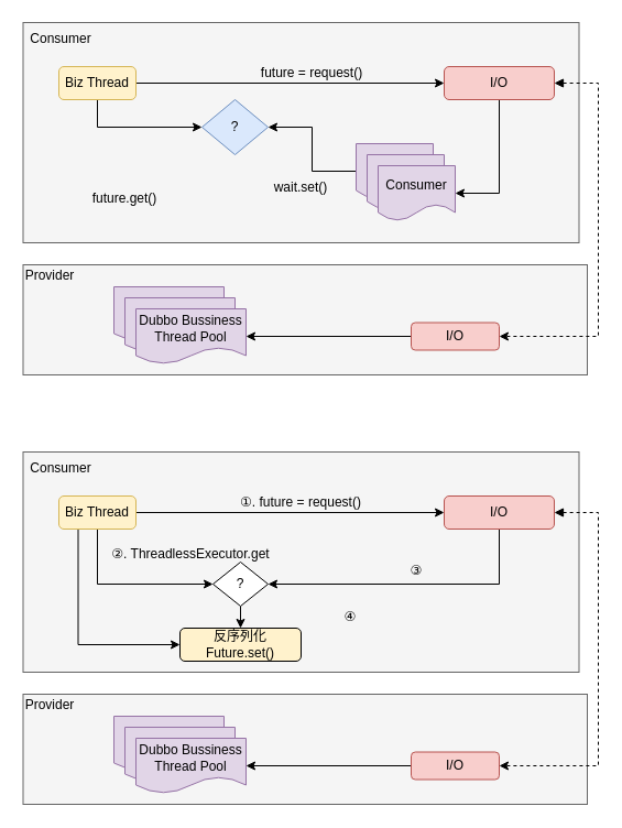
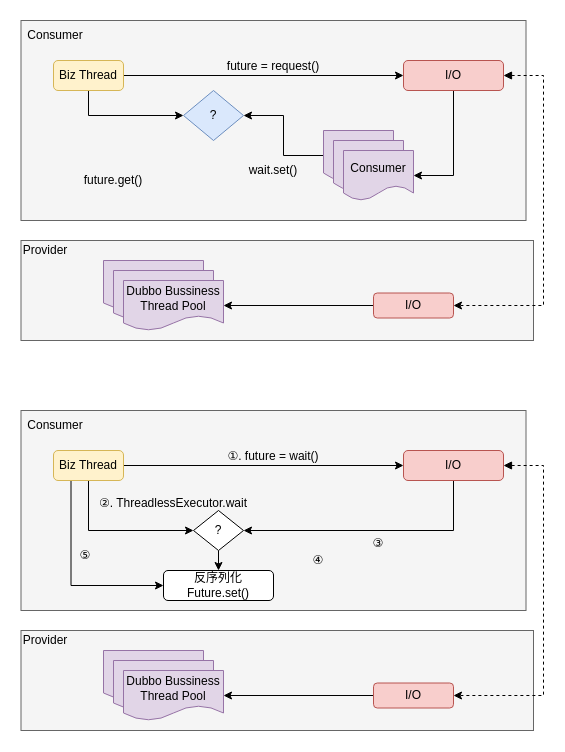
  <mxCell id="0" />
  <mxCell id="1" parent="0" />
  <mxCell id="2" value="" style="rounded=0;whiteSpace=wrap;html=1;fillColor=#f5f5f5;strokeColor=#666666;fontColor=#333333;" vertex="1" parent="1"><mxGeometry x="20.5" y="240" width="512.5" height="100" as="geometry" /></mxCell>
  <mxCell id="3" value="" style="rounded=0;whiteSpace=wrap;html=1;fillColor=#f5f5f5;strokeColor=#666666;fontColor=#333333;" vertex="1" parent="1"><mxGeometry x="20.5" y="20" width="505" height="200" as="geometry" /></mxCell>
  <mxCell id="4" value="Consumer" style="text;html=1;strokeColor=none;fillColor=none;align=center;verticalAlign=middle;whiteSpace=wrap;rounded=0;" vertex="1" parent="1"><mxGeometry x="25" y="25" width="60" height="20" as="geometry" /></mxCell>
  <mxCell id="5" style="edgeStyle=orthogonalEdgeStyle;rounded=0;orthogonalLoop=1;jettySize=auto;html=1;exitX=1;exitY=0.5;exitDx=0;exitDy=0;entryX=0;entryY=0.5;entryDx=0;entryDy=0;" edge="1" parent="1" source="7" target="10"><mxGeometry relative="1" as="geometry" /></mxCell>
  <mxCell id="6" style="edgeStyle=orthogonalEdgeStyle;rounded=0;orthogonalLoop=1;jettySize=auto;html=1;exitX=0.5;exitY=1;exitDx=0;exitDy=0;entryX=0;entryY=0.5;entryDx=0;entryDy=0;" edge="1" parent="1" source="7" target="16"><mxGeometry relative="1" as="geometry" /></mxCell>
  <mxCell id="7" value="Biz Thread" style="rounded=1;whiteSpace=wrap;html=1;fillColor=#fff2cc;strokeColor=#d6b656;" vertex="1" parent="1"><mxGeometry x="53" y="60" width="70" height="30" as="geometry" /></mxCell>
  <mxCell id="8" style="edgeStyle=orthogonalEdgeStyle;rounded=0;orthogonalLoop=1;jettySize=auto;html=1;exitX=0.5;exitY=1;exitDx=0;exitDy=0;entryX=1;entryY=0.5;entryDx=0;entryDy=0;" edge="1" parent="1" source="10" target="15"><mxGeometry relative="1" as="geometry" /></mxCell>
  <mxCell id="9" style="edgeStyle=orthogonalEdgeStyle;rounded=0;orthogonalLoop=1;jettySize=auto;html=1;exitX=1;exitY=0.5;exitDx=0;exitDy=0;entryX=1;entryY=0.5;entryDx=0;entryDy=0;dashed=1;startArrow=block;startFill=1;" edge="1" parent="1" source="10" target="24"><mxGeometry relative="1" as="geometry"><Array as="points"><mxPoint x="543" y="75" /><mxPoint x="543" y="305" /></Array></mxGeometry></mxCell>
  <mxCell id="10" value="I/O" style="rounded=1;whiteSpace=wrap;html=1;fillColor=#f8cecc;strokeColor=#b85450;" vertex="1" parent="1"><mxGeometry x="403" y="60" width="100" height="30" as="geometry" /></mxCell>
- <mxCell id="11" value="future = request()" style="text;html=1;strokeColor=none;fillColor=none;align=center;verticalAlign=middle;whiteSpace=wrap;rounded=0;" vertex="1" parent="1"><mxGeometry x="223" y="56" width="120" height="20" as="geometry" /></mxCell>
+ <mxCell id="11" value="future = request()" style="text;html=1;strokeColor=none;fillColor=none;align=center;verticalAlign=middle;whiteSpace=wrap;rounded=0;" vertex="1" parent="1"><mxGeometry x="213" y="56" width="120" height="20" as="geometry" /></mxCell>
  <mxCell id="12" style="edgeStyle=orthogonalEdgeStyle;rounded=0;orthogonalLoop=1;jettySize=auto;html=1;exitX=0;exitY=0.5;exitDx=0;exitDy=0;entryX=1;entryY=0.5;entryDx=0;entryDy=0;" edge="1" parent="1" source="13" target="16"><mxGeometry relative="1" as="geometry" /></mxCell>
  <mxCell id="13" value="" style="shape=document;whiteSpace=wrap;html=1;boundedLbl=1;fillColor=#e1d5e7;strokeColor=#9673a6;" vertex="1" parent="1"><mxGeometry x="323" y="130" width="70" height="50" as="geometry" /></mxCell>
  <mxCell id="14" value="" style="shape=document;whiteSpace=wrap;html=1;boundedLbl=1;fillColor=#e1d5e7;strokeColor=#9673a6;" vertex="1" parent="1"><mxGeometry x="333" y="140" width="70" height="50" as="geometry" /></mxCell>
  <mxCell id="15" value="Consumer" style="shape=document;whiteSpace=wrap;html=1;boundedLbl=1;fillColor=#e1d5e7;strokeColor=#9673a6;" vertex="1" parent="1"><mxGeometry x="343" y="150" width="70" height="50" as="geometry" /></mxCell>
  <mxCell id="16" value="?" style="rhombus;whiteSpace=wrap;html=1;fillColor=#dae8fc;strokeColor=#6c8ebf;" vertex="1" parent="1"><mxGeometry x="183" y="90" width="60" height="50" as="geometry" /></mxCell>
  <mxCell id="17" value="future.get()" style="text;html=1;strokeColor=none;fillColor=none;align=center;verticalAlign=middle;whiteSpace=wrap;rounded=0;" vertex="1" parent="1"><mxGeometry x="93" y="170" width="40" height="20" as="geometry" /></mxCell>
  <mxCell id="18" value="wait.set()" style="text;html=1;strokeColor=none;fillColor=none;align=center;verticalAlign=middle;whiteSpace=wrap;rounded=0;" vertex="1" parent="1"><mxGeometry x="253" y="160" width="40" height="20" as="geometry" /></mxCell>
  <mxCell id="19" value="Provider" style="text;html=1;strokeColor=none;fillColor=none;align=center;verticalAlign=middle;whiteSpace=wrap;rounded=0;" vertex="1" parent="1"><mxGeometry x="25" y="240" width="40" height="20" as="geometry" /></mxCell>
  <mxCell id="20" value="" style="shape=document;whiteSpace=wrap;html=1;boundedLbl=1;fillColor=#e1d5e7;strokeColor=#9673a6;" vertex="1" parent="1"><mxGeometry x="103" y="260" width="100" height="50" as="geometry" /></mxCell>
  <mxCell id="21" value="" style="shape=document;whiteSpace=wrap;html=1;boundedLbl=1;fillColor=#e1d5e7;strokeColor=#9673a6;" vertex="1" parent="1"><mxGeometry x="113" y="270" width="100" height="50" as="geometry" /></mxCell>
  <mxCell id="22" value="Dubbo Bussiness&lt;br&gt;Thread Pool" style="shape=document;whiteSpace=wrap;html=1;boundedLbl=1;fillColor=#e1d5e7;strokeColor=#9673a6;" vertex="1" parent="1"><mxGeometry x="123" y="280" width="100" height="50" as="geometry" /></mxCell>
  <mxCell id="23" style="edgeStyle=orthogonalEdgeStyle;rounded=0;orthogonalLoop=1;jettySize=auto;html=1;exitX=0;exitY=0.5;exitDx=0;exitDy=0;entryX=1;entryY=0.5;entryDx=0;entryDy=0;" edge="1" parent="1" source="24" target="22"><mxGeometry relative="1" as="geometry" /></mxCell>
  <mxCell id="24" value="I/O" style="rounded=1;whiteSpace=wrap;html=1;fillColor=#f8cecc;strokeColor=#b85450;" vertex="1" parent="1"><mxGeometry x="373" y="292.5" width="80" height="25" as="geometry" /></mxCell>
  <mxCell id="25" value="" style="rounded=0;whiteSpace=wrap;html=1;fillColor=#f5f5f5;strokeColor=#666666;fontColor=#333333;" vertex="1" parent="1"><mxGeometry x="20.5" y="630" width="512.5" height="100" as="geometry" /></mxCell>
  <mxCell id="26" value="" style="rounded=0;whiteSpace=wrap;html=1;fillColor=#f5f5f5;strokeColor=#666666;fontColor=#333333;" vertex="1" parent="1"><mxGeometry x="20.5" y="410" width="505" height="200" as="geometry" /></mxCell>
  <mxCell id="27" value="Consumer" style="text;html=1;strokeColor=none;fillColor=none;align=center;verticalAlign=middle;whiteSpace=wrap;rounded=0;" vertex="1" parent="1"><mxGeometry x="25" y="415" width="60" height="20" as="geometry" /></mxCell>
  <mxCell id="28" style="edgeStyle=orthogonalEdgeStyle;rounded=0;orthogonalLoop=1;jettySize=auto;html=1;exitX=1;exitY=0.5;exitDx=0;exitDy=0;entryX=0;entryY=0.5;entryDx=0;entryDy=0;" edge="1" parent="1" source="31" target="34"><mxGeometry relative="1" as="geometry" /></mxCell>
  <mxCell id="29" style="edgeStyle=orthogonalEdgeStyle;rounded=0;orthogonalLoop=1;jettySize=auto;html=1;exitX=0.5;exitY=1;exitDx=0;exitDy=0;entryX=0;entryY=0.5;entryDx=0;entryDy=0;startArrow=none;startFill=0;" edge="1" parent="1" source="31" target="43"><mxGeometry relative="1" as="geometry" /></mxCell>
  <mxCell id="30" style="edgeStyle=orthogonalEdgeStyle;rounded=0;orthogonalLoop=1;jettySize=auto;html=1;exitX=0.25;exitY=1;exitDx=0;exitDy=0;entryX=0;entryY=0.5;entryDx=0;entryDy=0;startArrow=none;startFill=0;" edge="1" parent="1" source="31" target="46"><mxGeometry relative="1" as="geometry" /></mxCell>
  <mxCell id="31" value="Biz Thread" style="rounded=1;whiteSpace=wrap;html=1;fillColor=#fff2cc;strokeColor=#d6b656;" vertex="1" parent="1"><mxGeometry x="53" y="450" width="70" height="30" as="geometry" /></mxCell>
  <mxCell id="32" style="edgeStyle=orthogonalEdgeStyle;rounded=0;orthogonalLoop=1;jettySize=auto;html=1;exitX=1;exitY=0.5;exitDx=0;exitDy=0;entryX=1;entryY=0.5;entryDx=0;entryDy=0;dashed=1;startArrow=block;startFill=1;" edge="1" parent="1" source="34" target="41"><mxGeometry relative="1" as="geometry"><Array as="points"><mxPoint x="543" y="465" /><mxPoint x="543" y="695" /></Array></mxGeometry></mxCell>
  <mxCell id="33" style="edgeStyle=orthogonalEdgeStyle;rounded=0;orthogonalLoop=1;jettySize=auto;html=1;exitX=0.5;exitY=1;exitDx=0;exitDy=0;startArrow=none;startFill=0;entryX=1;entryY=0.5;entryDx=0;entryDy=0;" edge="1" parent="1" source="34" target="43"><mxGeometry relative="1" as="geometry" /></mxCell>
  <mxCell id="34" value="I/O" style="rounded=1;whiteSpace=wrap;html=1;fillColor=#f8cecc;strokeColor=#b85450;" vertex="1" parent="1"><mxGeometry x="403" y="450" width="100" height="30" as="geometry" /></mxCell>
- <mxCell id="35" value="①. future = request()" style="text;html=1;strokeColor=none;fillColor=none;align=center;verticalAlign=middle;whiteSpace=wrap;rounded=0;" vertex="1" parent="1"><mxGeometry x="213" y="446" width="120" height="20" as="geometry" /></mxCell>
+ <mxCell id="35" value="①. future = wait()" style="text;html=1;strokeColor=none;fillColor=none;align=center;verticalAlign=middle;whiteSpace=wrap;rounded=0;" vertex="1" parent="1"><mxGeometry x="213" y="446" width="120" height="20" as="geometry" /></mxCell>
  <mxCell id="36" value="Provider" style="text;html=1;strokeColor=none;fillColor=none;align=center;verticalAlign=middle;whiteSpace=wrap;rounded=0;" vertex="1" parent="1"><mxGeometry x="25" y="630" width="40" height="20" as="geometry" /></mxCell>
  <mxCell id="37" value="" style="shape=document;whiteSpace=wrap;html=1;boundedLbl=1;fillColor=#e1d5e7;strokeColor=#9673a6;" vertex="1" parent="1"><mxGeometry x="103" y="650" width="100" height="50" as="geometry" /></mxCell>
  <mxCell id="38" value="" style="shape=document;whiteSpace=wrap;html=1;boundedLbl=1;fillColor=#e1d5e7;strokeColor=#9673a6;" vertex="1" parent="1"><mxGeometry x="113" y="660" width="100" height="50" as="geometry" /></mxCell>
  <mxCell id="39" value="Dubbo Bussiness&lt;br&gt;Thread Pool" style="shape=document;whiteSpace=wrap;html=1;boundedLbl=1;fillColor=#e1d5e7;strokeColor=#9673a6;" vertex="1" parent="1"><mxGeometry x="123" y="670" width="100" height="50" as="geometry" /></mxCell>
  <mxCell id="40" style="edgeStyle=orthogonalEdgeStyle;rounded=0;orthogonalLoop=1;jettySize=auto;html=1;exitX=0;exitY=0.5;exitDx=0;exitDy=0;entryX=1;entryY=0.5;entryDx=0;entryDy=0;" edge="1" parent="1" source="41" target="39"><mxGeometry relative="1" as="geometry" /></mxCell>
  <mxCell id="41" value="I/O" style="rounded=1;whiteSpace=wrap;html=1;fillColor=#f8cecc;strokeColor=#b85450;" vertex="1" parent="1"><mxGeometry x="373" y="682.5" width="80" height="25" as="geometry" /></mxCell>
  <mxCell id="42" style="edgeStyle=orthogonalEdgeStyle;rounded=0;orthogonalLoop=1;jettySize=auto;html=1;exitX=0.5;exitY=1;exitDx=0;exitDy=0;entryX=0.5;entryY=0;entryDx=0;entryDy=0;startArrow=none;startFill=0;" edge="1" parent="1" source="43" target="46"><mxGeometry relative="1" as="geometry" /></mxCell>
  <mxCell id="43" value="?" style="rhombus;whiteSpace=wrap;html=1;" vertex="1" parent="1"><mxGeometry x="193" y="510" width="50" height="40" as="geometry" /></mxCell>
- <mxCell id="44" value="②. ThreadlessExecutor.get" style="text;html=1;strokeColor=none;fillColor=none;align=center;verticalAlign=middle;whiteSpace=wrap;rounded=0;" vertex="1" parent="1"><mxGeometry x="88" y="490" width="170" height="25" as="geometry" /></mxCell>
- <mxCell id="45" value="③" style="text;html=1;strokeColor=none;fillColor=none;align=center;verticalAlign=middle;whiteSpace=wrap;rounded=0;" vertex="1" parent="1"><mxGeometry x="358" y="508" width="40" height="20" as="geometry" /></mxCell>
- <mxCell id="46" value="反序列化 Future.set()" style="rounded=1;whiteSpace=wrap;html=1;fillColor=#fff2cc;" vertex="1" parent="1"><mxGeometry x="163" y="570" width="110" height="30" as="geometry" /></mxCell>
+ <mxCell id="44" value="②. ThreadlessExecutor.wait" style="text;html=1;strokeColor=none;fillColor=none;align=center;verticalAlign=middle;whiteSpace=wrap;rounded=0;" vertex="1" parent="1"><mxGeometry x="88" y="490" width="170" height="25" as="geometry" /></mxCell>
+ <mxCell id="45" value="③" style="text;html=1;strokeColor=none;fillColor=none;align=center;verticalAlign=middle;whiteSpace=wrap;rounded=0;" vertex="1" parent="1"><mxGeometry x="358" y="533" width="40" height="20" as="geometry" /></mxCell>
+ <mxCell id="46" value="反序列化 Future.set()" style="rounded=1;whiteSpace=wrap;html=1;" vertex="1" parent="1"><mxGeometry x="163" y="570" width="110" height="30" as="geometry" /></mxCell>
  <mxCell id="47" value="④" style="text;html=1;strokeColor=none;fillColor=none;align=center;verticalAlign=middle;whiteSpace=wrap;rounded=0;" vertex="1" parent="1"><mxGeometry x="298" y="550" width="40" height="20" as="geometry" /></mxCell>
+ <mxCell id="48" value="⑤" style="text;html=1;strokeColor=none;fillColor=none;align=center;verticalAlign=middle;whiteSpace=wrap;rounded=0;" vertex="1" parent="1"><mxGeometry x="65" y="545" width="40" height="20" as="geometry" /></mxCell>
  <mxCell id="49" value="未命名图层" parent="0" />
  <mxCell id="50" value="未命名图层" parent="0" />
  <mxCell id="51" value="未命名图层" parent="0" />
  <mxCell id="52" value="未命名图层" parent="0" />
